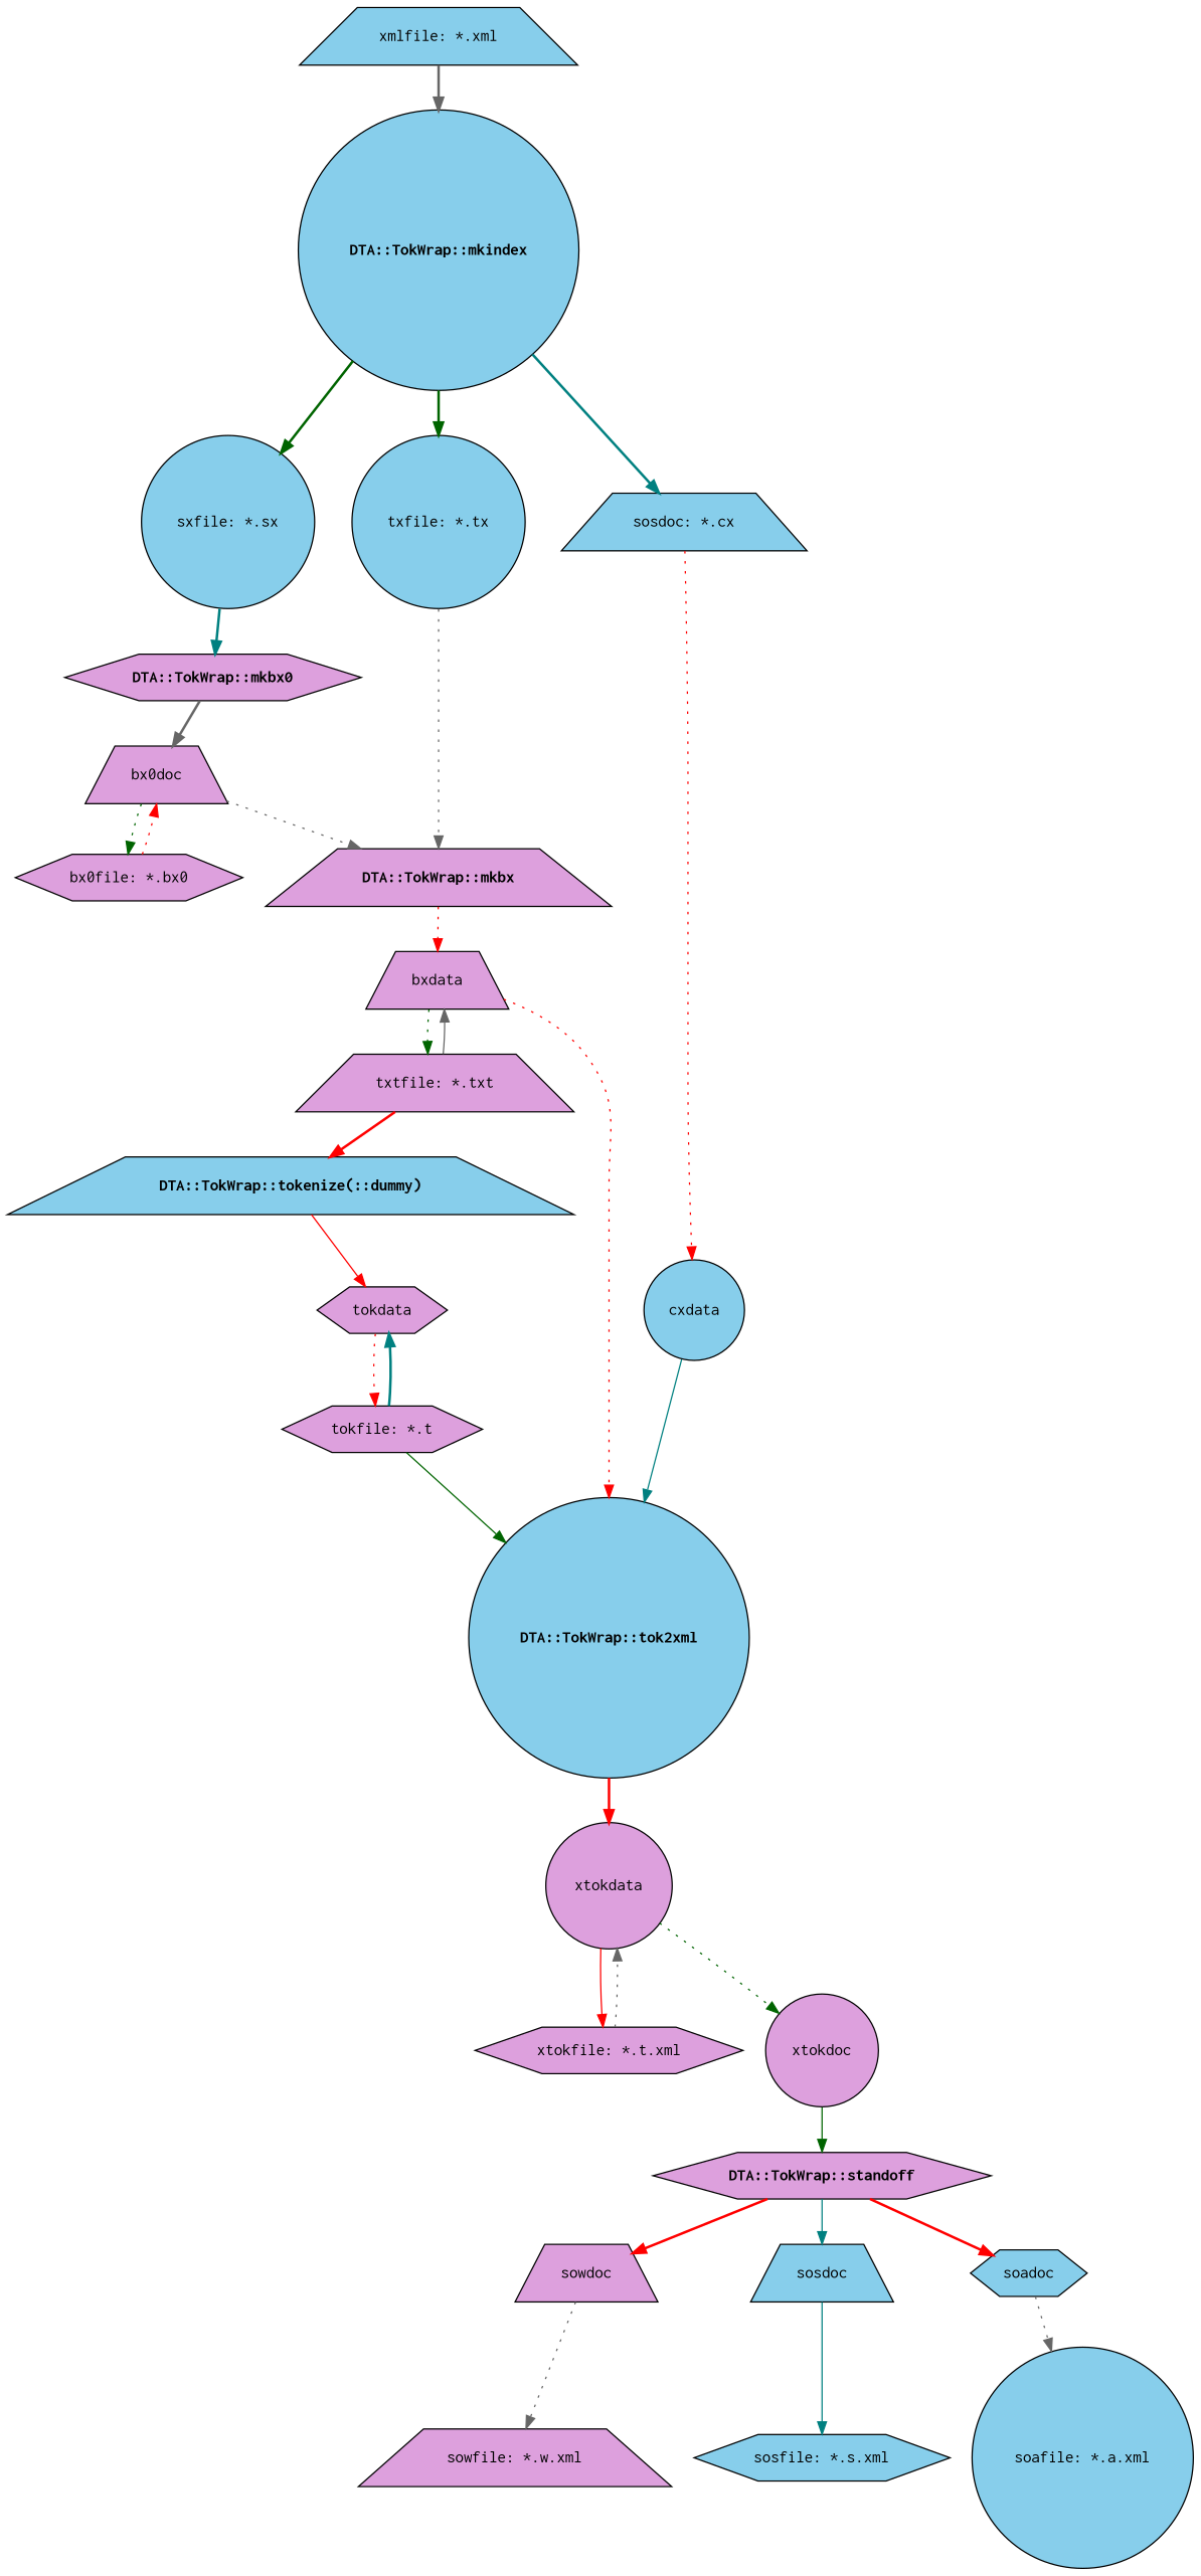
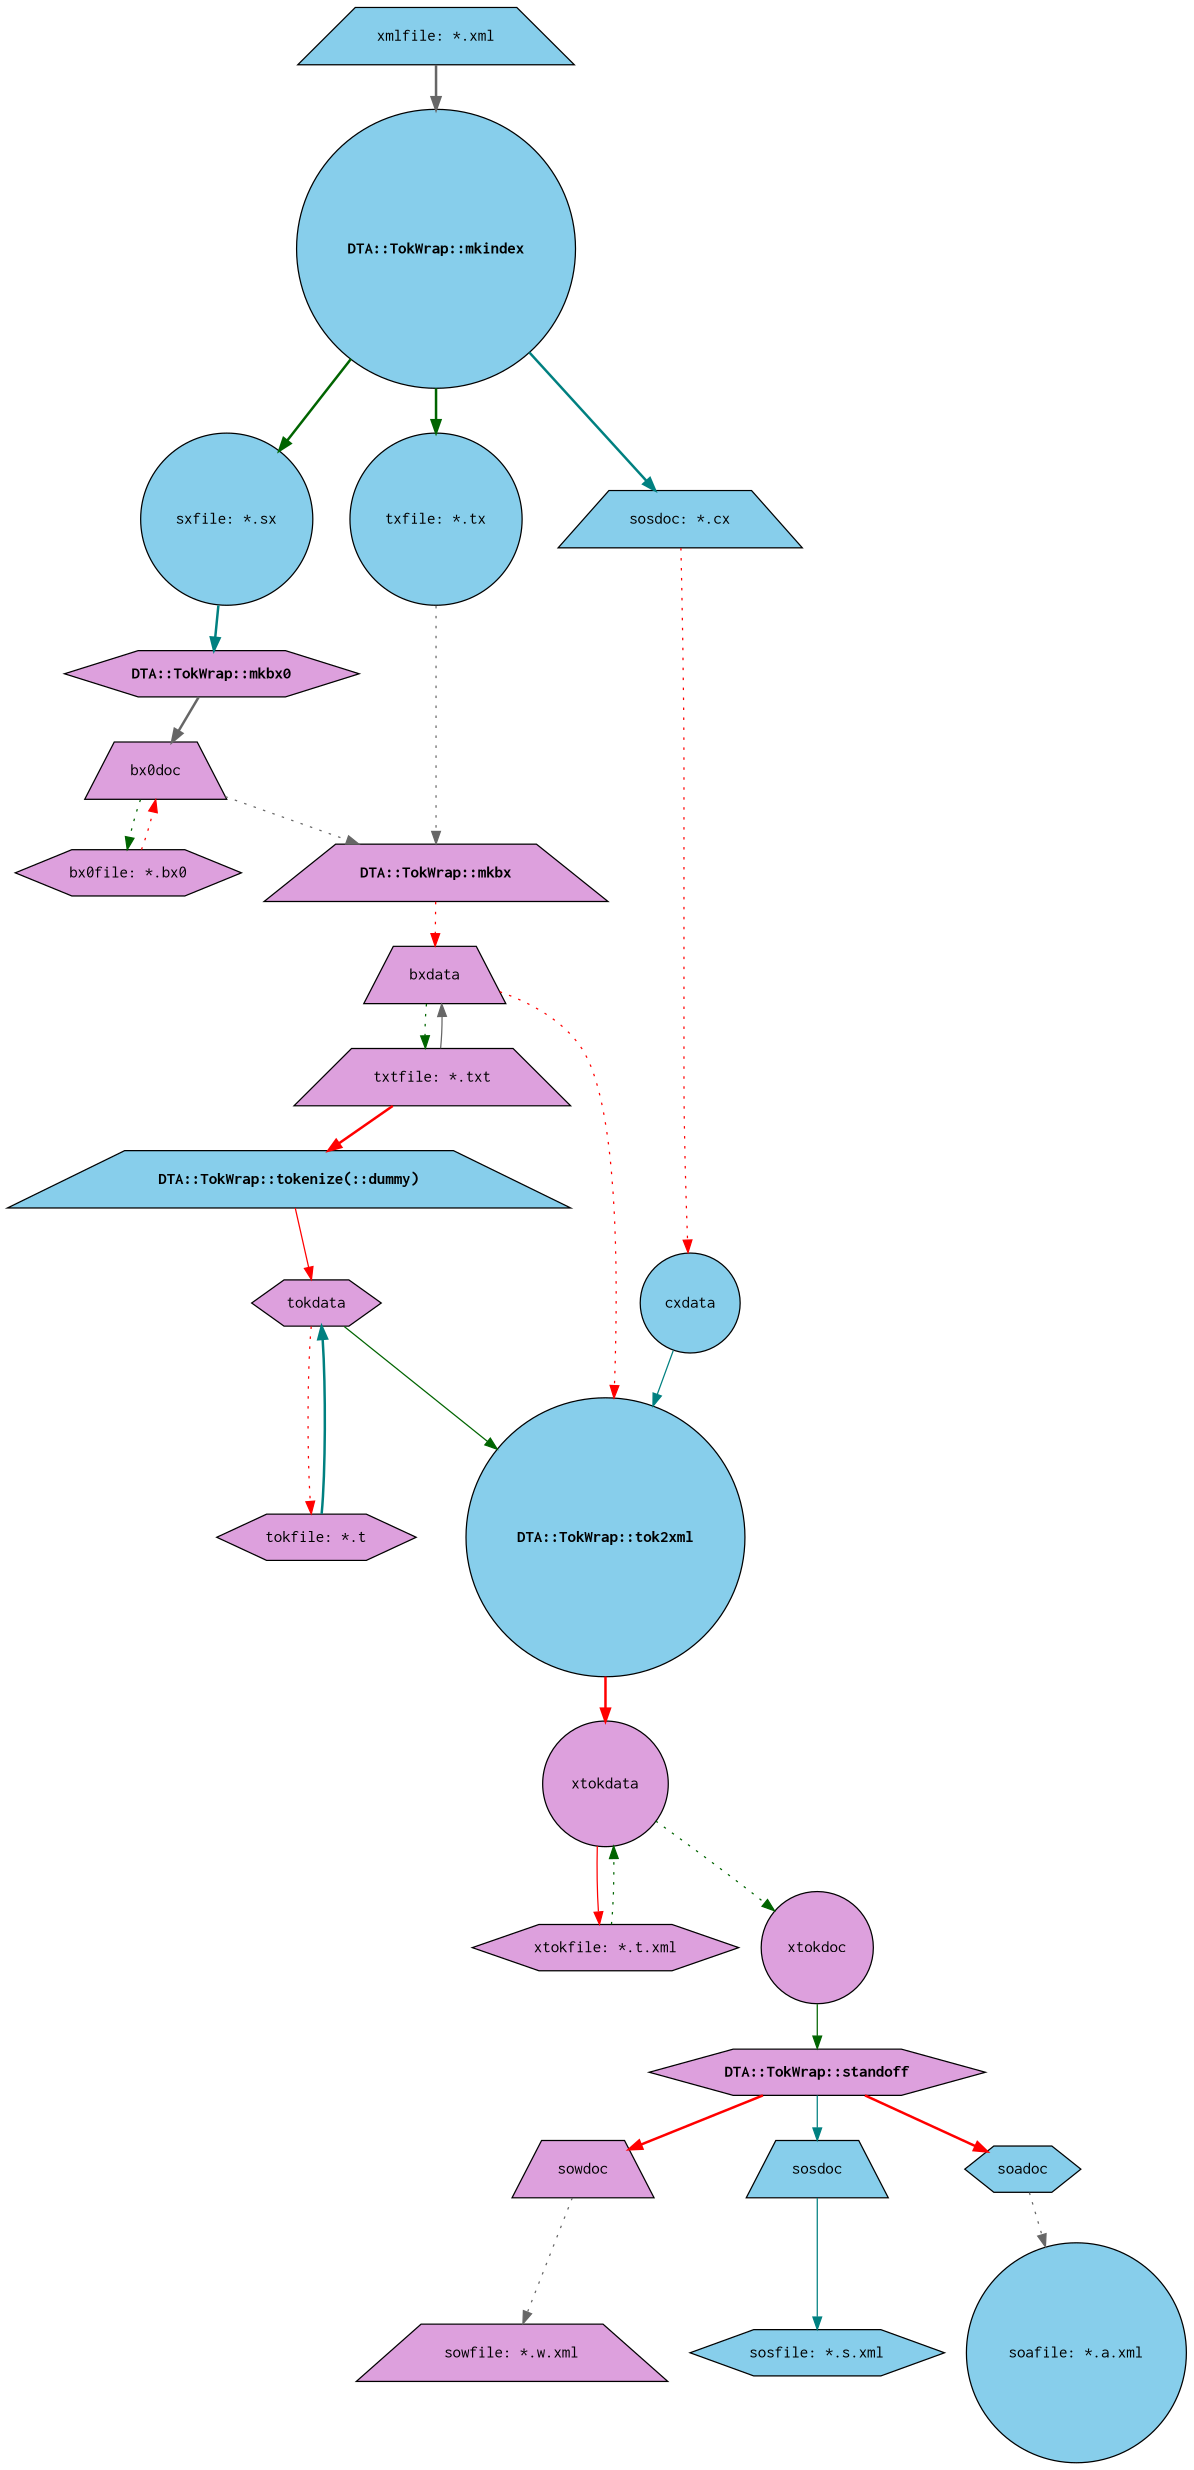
  digraph {
    node [fillcolor=plum fontname=Courier shape=trapezium style=filled]
    edge [color=red decorate=0 fontname=Courier style=dotted]
    n1 [fillcolor=skyblue height=0.25 label="sxfile: *.sx" shape=circle]
    n2 [fillcolor=skyblue height=0.25 label="txfile: *.tx" shape=circle]
    n3 [fillcolor=skyblue height=0.25 label="sosdoc: *.cx"]
    n4 [fillcolor=skyblue height=0.25 label=cxdata shape=circle]
    n5 [height=0.25 label=tokdata shape=hexagon]
    n6 [fontname="Courier-Bold" height=0.25 label="DTA::TokWrap::mkbx0" shape=hexagon]
    n7 [fontname="Courier-Bold" height=0.25 label="DTA::TokWrap::mkbx"]
    n8 [fillcolor=skyblue fontname="Courier-Bold" height=0.25 label="DTA::TokWrap::tok2xml" shape=circle]
    n9 [height=0.25 label="tokfile: *.t" shape=hexagon]
    n10 [fillcolor=skyblue height=0.25 label="xmlfile: *.xml"]
    n11 [fillcolor=skyblue fontname="Courier-Bold" height=0.25 label="DTA::TokWrap::mkindex" shape=circle]
    n12 [height=0.25 label=bx0doc]
    n13 [height=0.25 label=bxdata]
    n14 [height=0.25 label=xtokdata shape=circle]
    n15 [height=0.25 label="bx0file: *.bx0" shape=hexagon]
    n16 [height=0.25 label="txtfile: *.txt"]
    n17 [fillcolor=skyblue fontname="Courier-Bold" height=0.25 justify=left label="DTA::TokWrap::tokenize(::dummy)"]
    n18 [height=0.25 label="xtokfile: *.t.xml" shape=hexagon]
    n19 [height=0.25 label=xtokdoc shape=circle]
    n20 [fontname="Courier-Bold" height=0.25 label="DTA::TokWrap::standoff" shape=hexagon]
    n21 [height=0.25 label=sowdoc]
    n22 [fillcolor=skyblue height=0.25 label=sosdoc]
    n23 [fillcolor=skyblue height=0.25 label=soadoc shape=hexagon]
    n24 [height=0.25 label="sowfile: *.w.xml"]
    n25 [fillcolor=skyblue height=0.25 label="sosfile: *.s.xml" shape=hexagon]
    n26 [fillcolor=skyblue height=0.25 label="soafile: *.a.xml" shape=circle]
    subgraph sub_1 {
      rank=same
      n1
      n2
      n3
    }
    subgraph sub_2 {
      rank=same
      n4
      n5
    }
    n1 -> n6 [color=teal style=bold]
    n2 -> n7 [color=gray40]
    n3 -> n4
    n4 -> n8 [color=teal style=solid]
-   n9 -> n8 [color=darkgreen style=solid]
+   n5 -> n8 [color=darkgreen style=solid]
    n5 -> n9
    n6 -> n12 [color=gray40 style=bold]
    n7 -> n13
    n8 -> n14 [style=bold]
    n9 -> n5 [color=teal style=bold]
    n10 -> n11 [color=gray40 style=bold]
    n11 -> n1 [color=darkgreen style=bold]
    n11 -> n2 [color=darkgreen style=bold]
    n11 -> n3 [color=teal style=bold]
    n12 -> n7 [color=gray40]
    n12 -> n15 [color=darkgreen]
    n13 -> n8
    n13 -> n16 [color=darkgreen]
    n14 -> n18 [style=solid]
    n14 -> n19 [color=darkgreen]
    n15 -> n12
    n16 -> n13 [color=gray40 style=solid]
    n16 -> n17 [style=bold]
    n17 -> n5 [style=solid]
-   n18 -> n14 [color=gray40]
+   n18 -> n14 [color=darkgreen]
    n19 -> n20 [color=darkgreen style=solid]
    n20 -> n21 [style=bold]
    n20 -> n22 [color=teal style=solid]
    n20 -> n23 [style=bold]
    n21 -> n24 [color=gray40]
    n22 -> n25 [color=teal style=solid]
    n23 -> n26 [color=gray40]
  }
